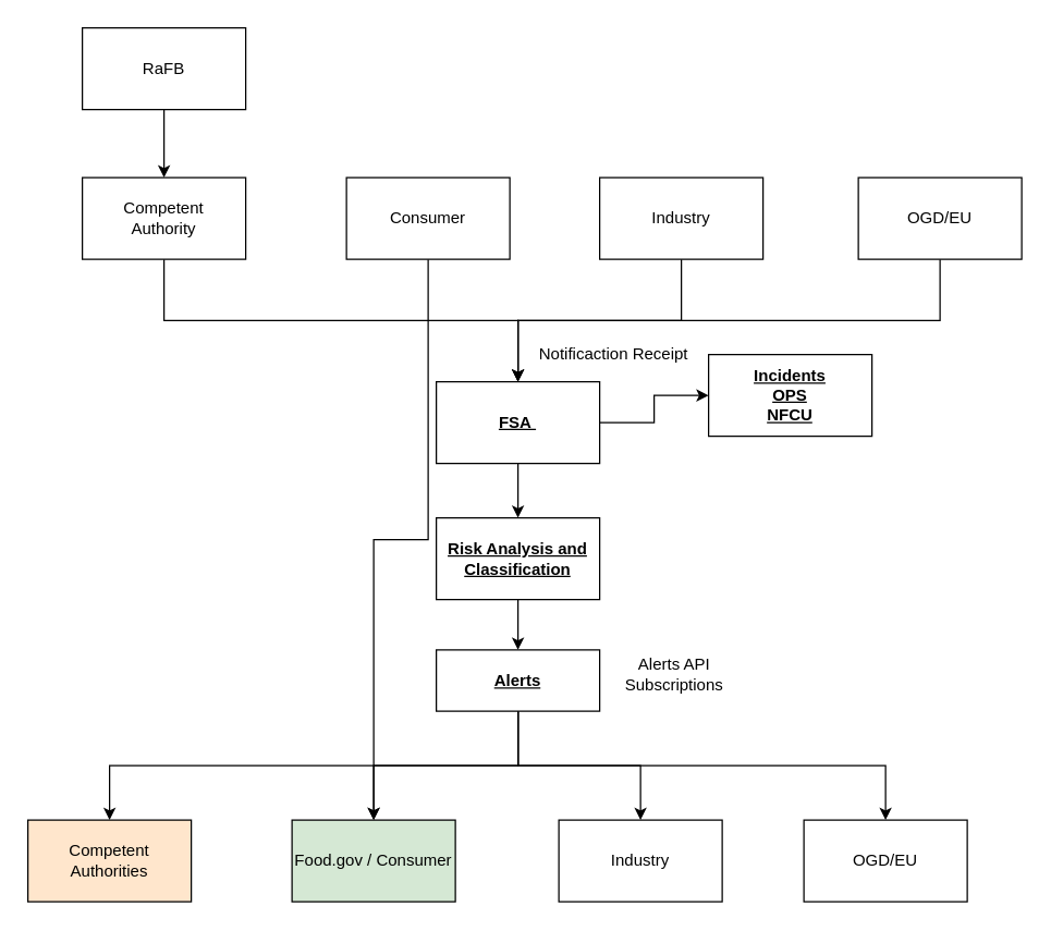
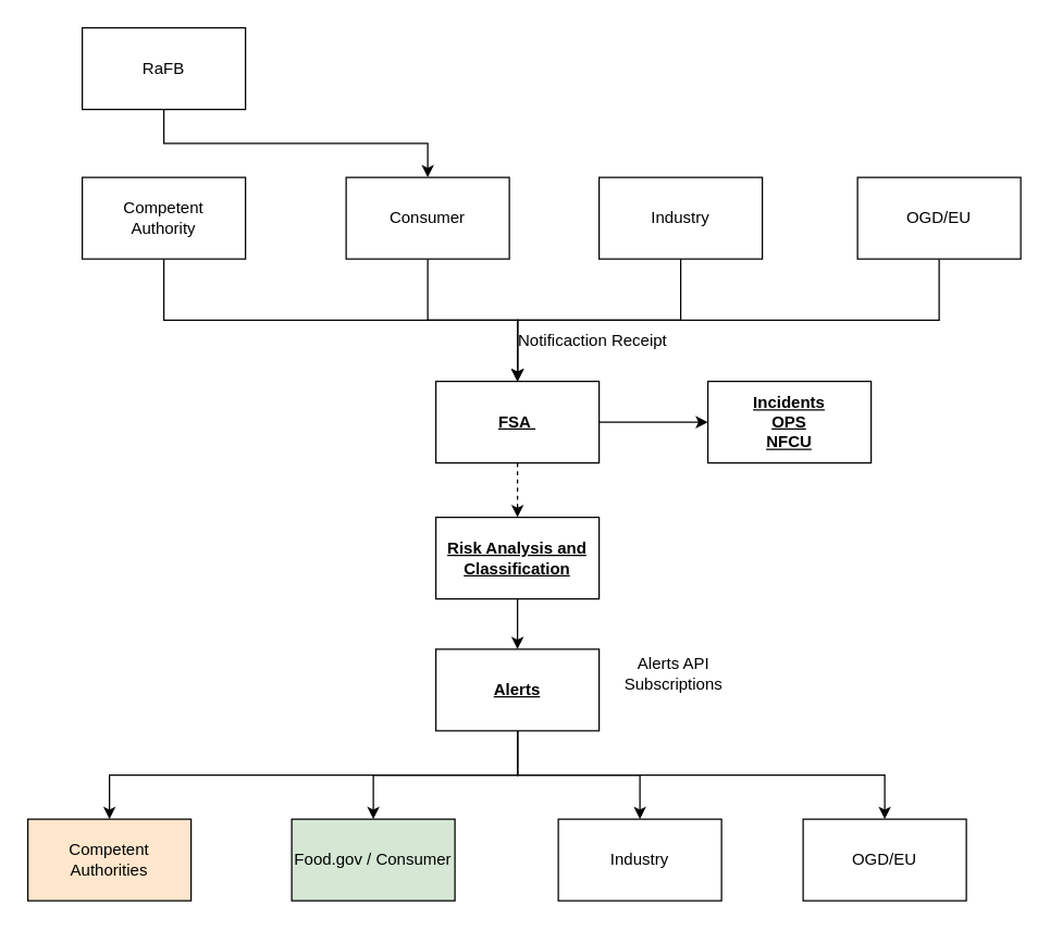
  <mxCell id="0" />
  <mxCell id="1" parent="0" />
- <mxCell id="2" style="edgeStyle=orthogonalEdgeStyle;rounded=0;orthogonalLoop=1;jettySize=auto;html=1;exitX=0.5;exitY=1;exitDx=0;exitDy=0;entryX=0.5;entryY=0;entryDx=0;entryDy=0;" edge="1" parent="1" source="4" target="16"><mxGeometry relative="1" as="geometry" /></mxCell>
+ <mxCell id="2" style="edgeStyle=orthogonalEdgeStyle;rounded=0;orthogonalLoop=1;jettySize=auto;html=1;exitX=0.5;exitY=1;exitDx=0;exitDy=0;entryX=0.5;entryY=0;entryDx=0;entryDy=0;dashed=1;" edge="1" parent="1" source="4" target="16"><mxGeometry relative="1" as="geometry" /></mxCell>
  <mxCell id="3" value="" style="edgeStyle=orthogonalEdgeStyle;rounded=0;orthogonalLoop=1;jettySize=auto;html=1;" edge="1" parent="1" source="4" target="5"><mxGeometry relative="1" as="geometry" /></mxCell>
  <mxCell id="4" value="&lt;b&gt;&lt;u&gt;FSA&amp;nbsp;&lt;/u&gt;&lt;/b&gt;" style="rounded=0;whiteSpace=wrap;html=1;" parent="1" vertex="1"><mxGeometry x="320" y="280" width="120" height="60" as="geometry" /></mxCell>
- <mxCell id="5" value="&lt;b&gt;&lt;u&gt;Incidents&lt;br&gt;OPS&lt;br&gt;NFCU&lt;br&gt;&lt;/u&gt;&lt;/b&gt;" style="rounded=0;whiteSpace=wrap;html=1;" vertex="1" parent="1"><mxGeometry x="520" y="260" width="120" height="60" as="geometry" /></mxCell>
+ <mxCell id="5" value="&lt;b&gt;&lt;u&gt;Incidents&lt;br&gt;OPS&lt;br&gt;NFCU&lt;br&gt;&lt;/u&gt;&lt;/b&gt;" style="rounded=0;whiteSpace=wrap;html=1;" vertex="1" parent="1"><mxGeometry x="520" y="280" width="120" height="60" as="geometry" /></mxCell>
  <mxCell id="6" style="edgeStyle=orthogonalEdgeStyle;rounded=0;orthogonalLoop=1;jettySize=auto;html=1;exitX=0.5;exitY=1;exitDx=0;exitDy=0;entryX=0.5;entryY=0;entryDx=0;entryDy=0;" edge="1" parent="1" source="7" target="4"><mxGeometry relative="1" as="geometry" /></mxCell>
  <mxCell id="7" value="Competent&lt;br&gt;Authority" style="rounded=0;whiteSpace=wrap;html=1;" parent="1" vertex="1"><mxGeometry x="60" y="130" width="120" height="60" as="geometry" /></mxCell>
  <mxCell id="8" style="edgeStyle=none;rounded=0;orthogonalLoop=1;jettySize=auto;html=1;entryX=1;entryY=0.5;entryDx=0;entryDy=0;" parent="1" edge="1"><mxGeometry relative="1" as="geometry"><mxPoint x="520" y="415" as="sourcePoint" /><mxPoint x="520" y="415" as="targetPoint" /></mxGeometry></mxCell>
- <mxCell id="9" style="edgeStyle=orthogonalEdgeStyle;rounded=0;orthogonalLoop=1;jettySize=auto;html=1;exitX=0.5;exitY=1;exitDx=0;exitDy=0;" edge="1" parent="1" source="10" target="7"><mxGeometry relative="1" as="geometry" /></mxCell>
+ <mxCell id="9" style="edgeStyle=orthogonalEdgeStyle;rounded=0;orthogonalLoop=1;jettySize=auto;html=1;exitX=0.5;exitY=1;exitDx=0;exitDy=0;" edge="1" parent="1" source="10" target="12"><mxGeometry relative="1" as="geometry" /></mxCell>
  <mxCell id="10" value="RaFB" style="rounded=0;whiteSpace=wrap;html=1;" vertex="1" parent="1"><mxGeometry x="60" y="20" width="120" height="60" as="geometry" /></mxCell>
- <mxCell id="11" style="edgeStyle=orthogonalEdgeStyle;rounded=0;orthogonalLoop=1;jettySize=auto;html=1;exitX=0.5;exitY=1;exitDx=0;exitDy=0;" edge="1" parent="1" source="12" target="24"><mxGeometry relative="1" as="geometry" /></mxCell>
+ <mxCell id="11" style="edgeStyle=orthogonalEdgeStyle;rounded=0;orthogonalLoop=1;jettySize=auto;html=1;exitX=0.5;exitY=1;exitDx=0;exitDy=0;entryX=0.5;entryY=0;entryDx=0;entryDy=0;" edge="1" parent="1" source="12" target="4"><mxGeometry relative="1" as="geometry" /></mxCell>
  <mxCell id="12" value="Consumer" style="rounded=0;whiteSpace=wrap;html=1;" vertex="1" parent="1"><mxGeometry x="254" y="130" width="120" height="60" as="geometry" /></mxCell>
  <mxCell id="13" style="edgeStyle=orthogonalEdgeStyle;rounded=0;orthogonalLoop=1;jettySize=auto;html=1;exitX=0.5;exitY=1;exitDx=0;exitDy=0;entryX=0.5;entryY=0;entryDx=0;entryDy=0;" edge="1" parent="1" source="14" target="4"><mxGeometry relative="1" as="geometry" /></mxCell>
  <mxCell id="14" value="OGD/EU" style="rounded=0;whiteSpace=wrap;html=1;" vertex="1" parent="1"><mxGeometry x="630" y="130" width="120" height="60" as="geometry" /></mxCell>
  <mxCell id="15" style="edgeStyle=orthogonalEdgeStyle;rounded=0;orthogonalLoop=1;jettySize=auto;html=1;exitX=0.5;exitY=1;exitDx=0;exitDy=0;entryX=0.5;entryY=0;entryDx=0;entryDy=0;" edge="1" parent="1" source="16" target="21"><mxGeometry relative="1" as="geometry" /></mxCell>
  <mxCell id="16" value="&lt;b&gt;&lt;u&gt;Risk Analysis and Classification&lt;/u&gt;&lt;/b&gt;" style="rounded=0;whiteSpace=wrap;html=1;" vertex="1" parent="1"><mxGeometry x="320" y="380" width="120" height="60" as="geometry" /></mxCell>
  <mxCell id="17" style="edgeStyle=orthogonalEdgeStyle;rounded=0;orthogonalLoop=1;jettySize=auto;html=1;exitX=0.5;exitY=1;exitDx=0;exitDy=0;entryX=0.5;entryY=0;entryDx=0;entryDy=0;" edge="1" parent="1" source="21" target="25"><mxGeometry relative="1" as="geometry" /></mxCell>
  <mxCell id="18" style="edgeStyle=orthogonalEdgeStyle;rounded=0;orthogonalLoop=1;jettySize=auto;html=1;exitX=0.5;exitY=1;exitDx=0;exitDy=0;entryX=0.5;entryY=0;entryDx=0;entryDy=0;" edge="1" parent="1" source="21" target="23"><mxGeometry relative="1" as="geometry" /></mxCell>
  <mxCell id="19" style="edgeStyle=orthogonalEdgeStyle;rounded=0;orthogonalLoop=1;jettySize=auto;html=1;exitX=0.5;exitY=1;exitDx=0;exitDy=0;entryX=0.5;entryY=0;entryDx=0;entryDy=0;" edge="1" parent="1" source="21" target="24"><mxGeometry relative="1" as="geometry" /></mxCell>
  <mxCell id="20" style="edgeStyle=orthogonalEdgeStyle;rounded=0;orthogonalLoop=1;jettySize=auto;html=1;exitX=0.5;exitY=1;exitDx=0;exitDy=0;entryX=0.5;entryY=0;entryDx=0;entryDy=0;" edge="1" parent="1" source="21" target="22"><mxGeometry relative="1" as="geometry" /></mxCell>
- <mxCell id="21" value="&lt;b&gt;&lt;u&gt;Alerts&lt;/u&gt;&lt;/b&gt;" style="rounded=0;whiteSpace=wrap;html=1;" vertex="1" parent="1"><mxGeometry x="320" y="477" width="120" height="45" as="geometry" /></mxCell>
+ <mxCell id="21" value="&lt;b&gt;&lt;u&gt;Alerts&lt;/u&gt;&lt;/b&gt;" style="rounded=0;whiteSpace=wrap;html=1;" vertex="1" parent="1"><mxGeometry x="320" y="477" width="120" height="60" as="geometry" /></mxCell>
  <mxCell id="22" value="Competent&lt;br&gt;Authorities" style="rounded=0;whiteSpace=wrap;html=1;fillColor=#ffe6cc;" vertex="1" parent="1"><mxGeometry x="20" y="602" width="120" height="60" as="geometry" /></mxCell>
  <mxCell id="23" value="Industry" style="rounded=0;whiteSpace=wrap;html=1;" vertex="1" parent="1"><mxGeometry x="410" y="602" width="120" height="60" as="geometry" /></mxCell>
  <mxCell id="24" value="Food.gov / Consumer" style="rounded=0;whiteSpace=wrap;html=1;fillColor=#d5e8d4;" vertex="1" parent="1"><mxGeometry x="214" y="602" width="120" height="60" as="geometry" /></mxCell>
  <mxCell id="25" value="OGD/EU" style="rounded=0;whiteSpace=wrap;html=1;" vertex="1" parent="1"><mxGeometry x="590" y="602" width="120" height="60" as="geometry" /></mxCell>
  <mxCell id="26" style="edgeStyle=orthogonalEdgeStyle;rounded=0;orthogonalLoop=1;jettySize=auto;html=1;exitX=0.5;exitY=1;exitDx=0;exitDy=0;entryX=0.5;entryY=0;entryDx=0;entryDy=0;" edge="1" parent="1" source="27" target="4"><mxGeometry relative="1" as="geometry" /></mxCell>
  <mxCell id="27" value="Industry" style="rounded=0;whiteSpace=wrap;html=1;" vertex="1" parent="1"><mxGeometry x="440" y="130" width="120" height="60" as="geometry" /></mxCell>
- <mxCell id="28" value="Notificaction Receipt" style="text;html=1;align=center;verticalAlign=middle;resizable=0;points=[];autosize=1;" vertex="1" parent="1"><mxGeometry x="390" y="250" width="120" height="20" as="geometry" /></mxCell>
+ <mxCell id="28" value="Notificaction Receipt" style="text;html=1;align=center;verticalAlign=middle;resizable=0;points=[];autosize=1;" vertex="1" parent="1"><mxGeometry x="375" y="240" width="120" height="20" as="geometry" /></mxCell>
  <mxCell id="29" value="Alerts API Subscriptions" style="text;html=1;strokeColor=none;fillColor=none;align=center;verticalAlign=middle;whiteSpace=wrap;rounded=0;" vertex="1" parent="1"><mxGeometry x="450" y="485" width="90" height="20" as="geometry" /></mxCell>
